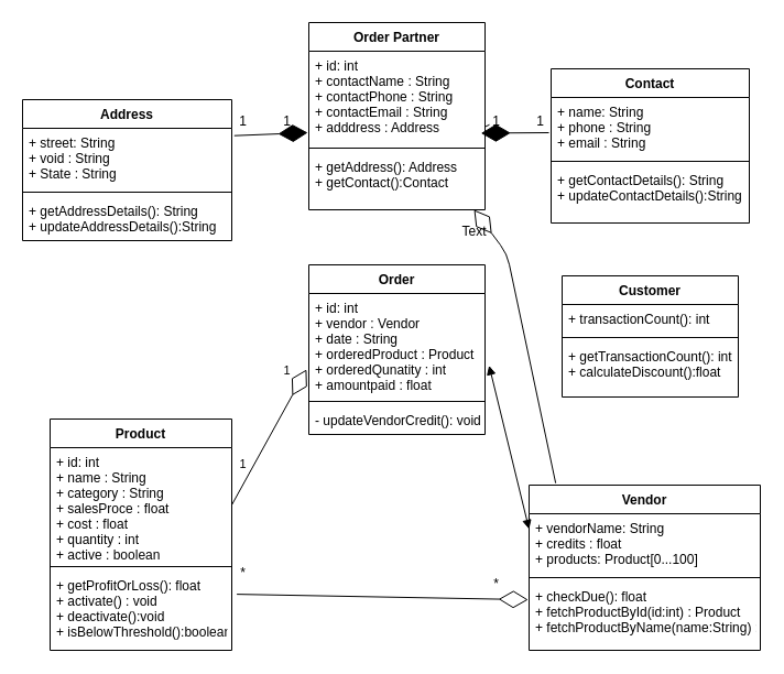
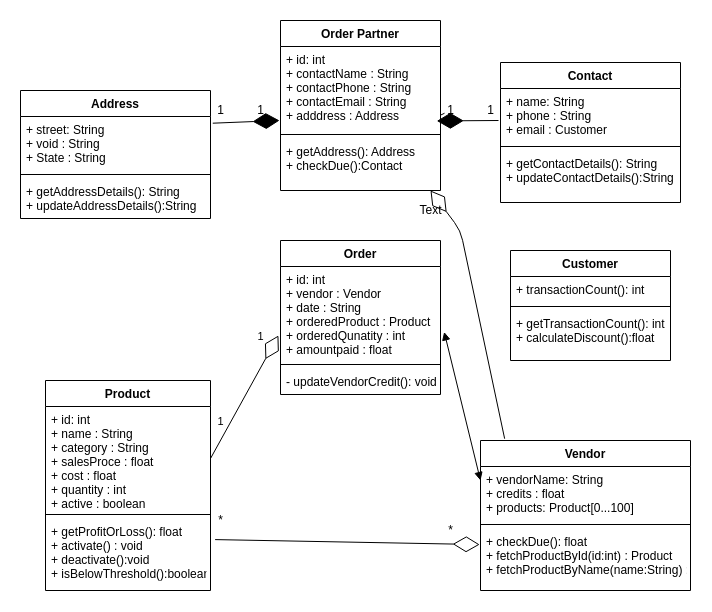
  <mxCell id="0" />
  <mxCell id="1" parent="0" />
  <mxCell id="2" value="Address" style="swimlane;fontStyle=1;align=center;verticalAlign=top;childLayout=stackLayout;horizontal=1;startSize=26;horizontalStack=0;resizeParent=1;resizeParentMax=0;resizeLast=0;collapsible=1;marginBottom=0;" vertex="1" parent="1"><mxGeometry x="20" y="90" width="190" height="128" as="geometry" /></mxCell>
  <mxCell id="3" value="+ street: String&#10;+ void : String&#10;+ State : String&#10;&#10;&#10;&#10;" style="text;strokeColor=none;fillColor=none;align=left;verticalAlign=top;spacingLeft=4;spacingRight=4;overflow=hidden;rotatable=0;points=[[0,0.5],[1,0.5]];portConstraint=eastwest;" vertex="1" parent="2"><mxGeometry y="26" width="190" height="54" as="geometry" /></mxCell>
  <mxCell id="4" value="" style="line;strokeWidth=1;fillColor=none;align=left;verticalAlign=middle;spacingTop=-1;spacingLeft=3;spacingRight=3;rotatable=0;labelPosition=right;points=[];portConstraint=eastwest;" vertex="1" parent="2"><mxGeometry y="80" width="190" height="8" as="geometry" /></mxCell>
  <mxCell id="5" value="+ getAddressDetails(): String&#10;+ updateAddressDetails():String" style="text;strokeColor=none;fillColor=none;align=left;verticalAlign=top;spacingLeft=4;spacingRight=4;overflow=hidden;rotatable=0;points=[[0,0.5],[1,0.5]];portConstraint=eastwest;" vertex="1" parent="2"><mxGeometry y="88" width="190" height="40" as="geometry" /></mxCell>
  <mxCell id="6" value="Product" style="swimlane;fontStyle=1;align=center;verticalAlign=top;childLayout=stackLayout;horizontal=1;startSize=26;horizontalStack=0;resizeParent=1;resizeParentMax=0;resizeLast=0;collapsible=1;marginBottom=0;" vertex="1" parent="1"><mxGeometry x="45" y="380" width="165" height="210" as="geometry" /></mxCell>
  <mxCell id="7" value="+ id: int&#10;+ name : String&#10;+ category : String&#10;+ salesProce : float&#10;+ cost : float&#10;+ quantity : int&#10;+ active : boolean&#10;&#10;" style="text;strokeColor=none;fillColor=none;align=left;verticalAlign=top;spacingLeft=4;spacingRight=4;overflow=hidden;rotatable=0;points=[[0,0.5],[1,0.5]];portConstraint=eastwest;" vertex="1" parent="6"><mxGeometry y="26" width="165" height="104" as="geometry" /></mxCell>
  <mxCell id="8" value="" style="line;strokeWidth=1;fillColor=none;align=left;verticalAlign=middle;spacingTop=-1;spacingLeft=3;spacingRight=3;rotatable=0;labelPosition=right;points=[];portConstraint=eastwest;" vertex="1" parent="6"><mxGeometry y="130" width="165" height="8" as="geometry" /></mxCell>
  <mxCell id="9" value="+ getProfitOrLoss(): float&#10;+ activate() : void&#10;+ deactivate():void&#10;+ isBelowThreshold():boolean" style="text;strokeColor=none;fillColor=none;align=left;verticalAlign=top;spacingLeft=4;spacingRight=4;overflow=hidden;rotatable=0;points=[[0,0.5],[1,0.5]];portConstraint=eastwest;" vertex="1" parent="6"><mxGeometry y="138" width="165" height="72" as="geometry" /></mxCell>
  <mxCell id="10" value="Order Partner" style="swimlane;fontStyle=1;align=center;verticalAlign=top;childLayout=stackLayout;horizontal=1;startSize=26;horizontalStack=0;resizeParent=1;resizeParentMax=0;resizeLast=0;collapsible=1;marginBottom=0;" vertex="1" parent="1"><mxGeometry x="280" y="20" width="160" height="170" as="geometry" /></mxCell>
  <mxCell id="11" value="+ id: int&#10;+ contactName : String&#10;+ contactPhone : String&#10;+ contactEmail : String&#10;+ adddress : Address&#10;" style="text;strokeColor=none;fillColor=none;align=left;verticalAlign=top;spacingLeft=4;spacingRight=4;overflow=hidden;rotatable=0;points=[[0,0.5],[1,0.5]];portConstraint=eastwest;" vertex="1" parent="10"><mxGeometry y="26" width="160" height="84" as="geometry" /></mxCell>
  <mxCell id="12" value="" style="line;strokeWidth=1;fillColor=none;align=left;verticalAlign=middle;spacingTop=-1;spacingLeft=3;spacingRight=3;rotatable=0;labelPosition=right;points=[];portConstraint=eastwest;" vertex="1" parent="10"><mxGeometry y="110" width="160" height="8" as="geometry" /></mxCell>
- <mxCell id="13" value="+ getAddress(): Address&#10;+ getContact():Contact&#10;" style="text;strokeColor=none;fillColor=none;align=left;verticalAlign=top;spacingLeft=4;spacingRight=4;overflow=hidden;rotatable=0;points=[[0,0.5],[1,0.5]];portConstraint=eastwest;" vertex="1" parent="10"><mxGeometry y="118" width="160" height="52" as="geometry" /></mxCell>
+ <mxCell id="13" value="+ getAddress(): Address&#10;+ checkDue():Contact&#10;" style="text;strokeColor=none;fillColor=none;align=left;verticalAlign=top;spacingLeft=4;spacingRight=4;overflow=hidden;rotatable=0;points=[[0,0.5],[1,0.5]];portConstraint=eastwest;" vertex="1" parent="10"><mxGeometry y="118" width="160" height="52" as="geometry" /></mxCell>
  <mxCell id="14" value="Order" style="swimlane;fontStyle=1;align=center;verticalAlign=top;childLayout=stackLayout;horizontal=1;startSize=26;horizontalStack=0;resizeParent=1;resizeParentMax=0;resizeLast=0;collapsible=1;marginBottom=0;" vertex="1" parent="1"><mxGeometry x="280" y="240" width="160" height="154" as="geometry" /></mxCell>
  <mxCell id="15" value="+ id: int&#10;+ vendor : Vendor&#10;+ date : String&#10;+ orderedProduct : Product&#10;+ orderedQunatity : int&#10;+ amountpaid : float&#10;" style="text;strokeColor=none;fillColor=none;align=left;verticalAlign=top;spacingLeft=4;spacingRight=4;overflow=hidden;rotatable=0;points=[[0,0.5],[1,0.5]];portConstraint=eastwest;" vertex="1" parent="14"><mxGeometry y="26" width="160" height="94" as="geometry" /></mxCell>
  <mxCell id="16" value="" style="line;strokeWidth=1;fillColor=none;align=left;verticalAlign=middle;spacingTop=-1;spacingLeft=3;spacingRight=3;rotatable=0;labelPosition=right;points=[];portConstraint=eastwest;" vertex="1" parent="14"><mxGeometry y="120" width="160" height="8" as="geometry" /></mxCell>
  <mxCell id="17" value="- updateVendorCredit(): void" style="text;strokeColor=none;fillColor=none;align=left;verticalAlign=top;spacingLeft=4;spacingRight=4;overflow=hidden;rotatable=0;points=[[0,0.5],[1,0.5]];portConstraint=eastwest;" vertex="1" parent="14"><mxGeometry y="128" width="160" height="26" as="geometry" /></mxCell>
  <mxCell id="18" value="Contact" style="swimlane;fontStyle=1;align=center;verticalAlign=top;childLayout=stackLayout;horizontal=1;startSize=26;horizontalStack=0;resizeParent=1;resizeParentMax=0;resizeLast=0;collapsible=1;marginBottom=0;" vertex="1" parent="1"><mxGeometry x="500" y="62" width="180" height="140" as="geometry" /></mxCell>
- <mxCell id="19" value="+ name: String&#10;+ phone : String&#10;+ email : String" style="text;strokeColor=none;fillColor=none;align=left;verticalAlign=top;spacingLeft=4;spacingRight=4;overflow=hidden;rotatable=0;points=[[0,0.5],[1,0.5]];portConstraint=eastwest;" vertex="1" parent="18"><mxGeometry y="26" width="180" height="54" as="geometry" /></mxCell>
+ <mxCell id="19" value="+ name: String&#10;+ phone : String&#10;+ email : Customer" style="text;strokeColor=none;fillColor=none;align=left;verticalAlign=top;spacingLeft=4;spacingRight=4;overflow=hidden;rotatable=0;points=[[0,0.5],[1,0.5]];portConstraint=eastwest;" vertex="1" parent="18"><mxGeometry y="26" width="180" height="54" as="geometry" /></mxCell>
  <mxCell id="20" value="" style="line;strokeWidth=1;fillColor=none;align=left;verticalAlign=middle;spacingTop=-1;spacingLeft=3;spacingRight=3;rotatable=0;labelPosition=right;points=[];portConstraint=eastwest;" vertex="1" parent="18"><mxGeometry y="80" width="180" height="8" as="geometry" /></mxCell>
  <mxCell id="21" value="+ getContactDetails(): String&#10;+ updateContactDetails():String&#10;" style="text;strokeColor=none;fillColor=none;align=left;verticalAlign=top;spacingLeft=4;spacingRight=4;overflow=hidden;rotatable=0;points=[[0,0.5],[1,0.5]];portConstraint=eastwest;" vertex="1" parent="18"><mxGeometry y="88" width="180" height="52" as="geometry" /></mxCell>
  <mxCell id="22" value="Customer" style="swimlane;fontStyle=1;align=center;verticalAlign=top;childLayout=stackLayout;horizontal=1;startSize=26;horizontalStack=0;resizeParent=1;resizeParentMax=0;resizeLast=0;collapsible=1;marginBottom=0;" vertex="1" parent="1"><mxGeometry x="510" y="250" width="160" height="110" as="geometry" /></mxCell>
  <mxCell id="23" value="+ transactionCount(): int" style="text;strokeColor=none;fillColor=none;align=left;verticalAlign=top;spacingLeft=4;spacingRight=4;overflow=hidden;rotatable=0;points=[[0,0.5],[1,0.5]];portConstraint=eastwest;" vertex="1" parent="22"><mxGeometry y="26" width="160" height="26" as="geometry" /></mxCell>
  <mxCell id="24" value="" style="line;strokeWidth=1;fillColor=none;align=left;verticalAlign=middle;spacingTop=-1;spacingLeft=3;spacingRight=3;rotatable=0;labelPosition=right;points=[];portConstraint=eastwest;" vertex="1" parent="22"><mxGeometry y="52" width="160" height="8" as="geometry" /></mxCell>
  <mxCell id="25" value="+ getTransactionCount(): int&#10;+ calculateDiscount():float" style="text;strokeColor=none;fillColor=none;align=left;verticalAlign=top;spacingLeft=4;spacingRight=4;overflow=hidden;rotatable=0;points=[[0,0.5],[1,0.5]];portConstraint=eastwest;" vertex="1" parent="22"><mxGeometry y="60" width="160" height="50" as="geometry" /></mxCell>
  <mxCell id="26" value="Vendor" style="swimlane;fontStyle=1;align=center;verticalAlign=top;childLayout=stackLayout;horizontal=1;startSize=26;horizontalStack=0;resizeParent=1;resizeParentMax=0;resizeLast=0;collapsible=1;marginBottom=0;" vertex="1" parent="1"><mxGeometry x="480" y="440" width="210" height="150" as="geometry" /></mxCell>
  <mxCell id="27" value="+ vendorName: String&#10;+ credits : float&#10;+ products: Product[0...100]&#10;" style="text;strokeColor=none;fillColor=none;align=left;verticalAlign=top;spacingLeft=4;spacingRight=4;overflow=hidden;rotatable=0;points=[[0,0.5],[1,0.5]];portConstraint=eastwest;" vertex="1" parent="26"><mxGeometry y="26" width="210" height="54" as="geometry" /></mxCell>
  <mxCell id="28" value="" style="line;strokeWidth=1;fillColor=none;align=left;verticalAlign=middle;spacingTop=-1;spacingLeft=3;spacingRight=3;rotatable=0;labelPosition=right;points=[];portConstraint=eastwest;" vertex="1" parent="26"><mxGeometry y="80" width="210" height="8" as="geometry" /></mxCell>
  <mxCell id="29" value="+ checkDue(): float&#10;+ fetchProductById(id:int) : Product&#10;+ fetchProductByName(name:String) : Product" style="text;strokeColor=none;fillColor=none;align=left;verticalAlign=top;spacingLeft=4;spacingRight=4;overflow=hidden;rotatable=0;points=[[0,0.5],[1,0.5]];portConstraint=eastwest;" vertex="1" parent="26"><mxGeometry y="88" width="210" height="62" as="geometry" /></mxCell>
  <mxCell id="30" value="" style="endArrow=diamondThin;endFill=1;endSize=24;html=1;exitX=1.012;exitY=0.124;exitDx=0;exitDy=0;exitPerimeter=0;" edge="1" parent="1" source="3"><mxGeometry width="160" relative="1" as="geometry"><mxPoint x="210" y="150" as="sourcePoint" /><mxPoint x="279" y="120" as="targetPoint" /></mxGeometry></mxCell>
  <mxCell id="31" value="1" style="text;html=1;align=center;verticalAlign=middle;resizable=0;points=[];autosize=1;strokeColor=none;fillColor=none;" vertex="1" parent="1"><mxGeometry x="210" y="100" width="20" height="20" as="geometry" /></mxCell>
  <mxCell id="32" value="" style="endArrow=diamondThin;endFill=1;endSize=24;html=1;exitX=-0.183;exitY=1.021;exitDx=0;exitDy=0;exitPerimeter=0;startArrow=none;entryX=-0.183;entryY=1.021;entryDx=0;entryDy=0;entryPerimeter=0;" edge="1" parent="1" target="33"><mxGeometry width="160" relative="1" as="geometry"><mxPoint x="498" y="120" as="sourcePoint" /><mxPoint x="320" y="270" as="targetPoint" /></mxGeometry></mxCell>
  <mxCell id="33" value="1" style="text;html=1;resizable=0;autosize=1;align=center;verticalAlign=middle;points=[];fillColor=none;strokeColor=none;rounded=0;" vertex="1" parent="1"><mxGeometry x="440" y="100" width="20" height="20" as="geometry" /></mxCell>
  <mxCell id="34" value="" style="endArrow=none;endFill=1;endSize=24;html=1;exitX=1.025;exitY=0.795;exitDx=0;exitDy=0;exitPerimeter=0;" edge="1" parent="1" source="11" target="33"><mxGeometry width="160" relative="1" as="geometry"><mxPoint x="444" y="112.78" as="sourcePoint" /><mxPoint x="498" y="113" as="targetPoint" /></mxGeometry></mxCell>
  <mxCell id="35" value="" style="endArrow=diamondThin;endFill=0;endSize=24;html=1;exitX=1;exitY=0.5;exitDx=0;exitDy=0;entryX=-0.013;entryY=0.734;entryDx=0;entryDy=0;entryPerimeter=0;" edge="1" parent="1" source="7" target="15"><mxGeometry width="160" relative="1" as="geometry"><mxPoint x="310" y="470" as="sourcePoint" /><mxPoint x="470" y="470" as="targetPoint" /></mxGeometry></mxCell>
  <mxCell id="36" value="1" style="edgeLabel;html=1;align=center;verticalAlign=middle;resizable=0;points=[];" vertex="1" connectable="0" parent="35"><mxGeometry x="0.767" relative="1" as="geometry"><mxPoint x="-10" y="-14" as="offset" /></mxGeometry></mxCell>
  <mxCell id="37" value="1" style="edgeLabel;html=1;align=center;verticalAlign=middle;resizable=0;points=[];" vertex="1" connectable="0" parent="35"><mxGeometry x="0.767" relative="1" as="geometry"><mxPoint x="-50" y="71" as="offset" /></mxGeometry></mxCell>
  <mxCell id="38" value="" style="endArrow=diamondThin;endFill=0;endSize=24;html=1;exitX=0.115;exitY=-0.012;exitDx=0;exitDy=0;exitPerimeter=0;" edge="1" parent="1" source="26"><mxGeometry width="160" relative="1" as="geometry"><mxPoint x="300" y="360" as="sourcePoint" /><mxPoint x="430" y="190" as="targetPoint" /><Array as="points"><mxPoint x="460" y="230" /></Array></mxGeometry></mxCell>
  <mxCell id="39" value="" style="endArrow=diamondThin;endFill=0;endSize=24;html=1;exitX=1.028;exitY=0.293;exitDx=0;exitDy=0;exitPerimeter=0;entryX=-0.004;entryY=0.259;entryDx=0;entryDy=0;entryPerimeter=0;" edge="1" parent="1" source="9" target="29"><mxGeometry width="160" relative="1" as="geometry"><mxPoint x="300" y="480" as="sourcePoint" /><mxPoint x="460" y="480" as="targetPoint" /></mxGeometry></mxCell>
  <mxCell id="40" value="Text" style="text;html=1;resizable=0;autosize=1;align=center;verticalAlign=middle;points=[];fillColor=none;strokeColor=none;rounded=0;" vertex="1" parent="1"><mxGeometry x="410" y="200" width="40" height="20" as="geometry" /></mxCell>
  <mxCell id="41" value="1" style="text;html=1;align=center;verticalAlign=middle;resizable=0;points=[];autosize=1;strokeColor=none;fillColor=none;" vertex="1" parent="1"><mxGeometry x="250" y="100" width="20" height="20" as="geometry" /></mxCell>
  <mxCell id="42" value="1" style="text;html=1;align=center;verticalAlign=middle;resizable=0;points=[];autosize=1;strokeColor=none;fillColor=none;" vertex="1" parent="1"><mxGeometry x="480" y="100" width="20" height="20" as="geometry" /></mxCell>
  <mxCell id="43" value="*" style="text;html=1;align=center;verticalAlign=middle;resizable=0;points=[];autosize=1;strokeColor=none;fillColor=none;" vertex="1" parent="1"><mxGeometry x="210" y="510" width="20" height="20" as="geometry" /></mxCell>
  <mxCell id="44" value="*" style="text;html=1;align=center;verticalAlign=middle;resizable=0;points=[];autosize=1;strokeColor=none;fillColor=none;" vertex="1" parent="1"><mxGeometry x="440" y="520" width="20" height="20" as="geometry" /></mxCell>
  <mxCell id="45" value="" style="endArrow=block;startArrow=block;endFill=1;startFill=1;html=1;exitX=1.023;exitY=0.696;exitDx=0;exitDy=0;exitPerimeter=0;" edge="1" parent="1" source="15"><mxGeometry width="160" relative="1" as="geometry"><mxPoint x="320" y="480" as="sourcePoint" /><mxPoint x="480" y="480" as="targetPoint" /></mxGeometry></mxCell>
